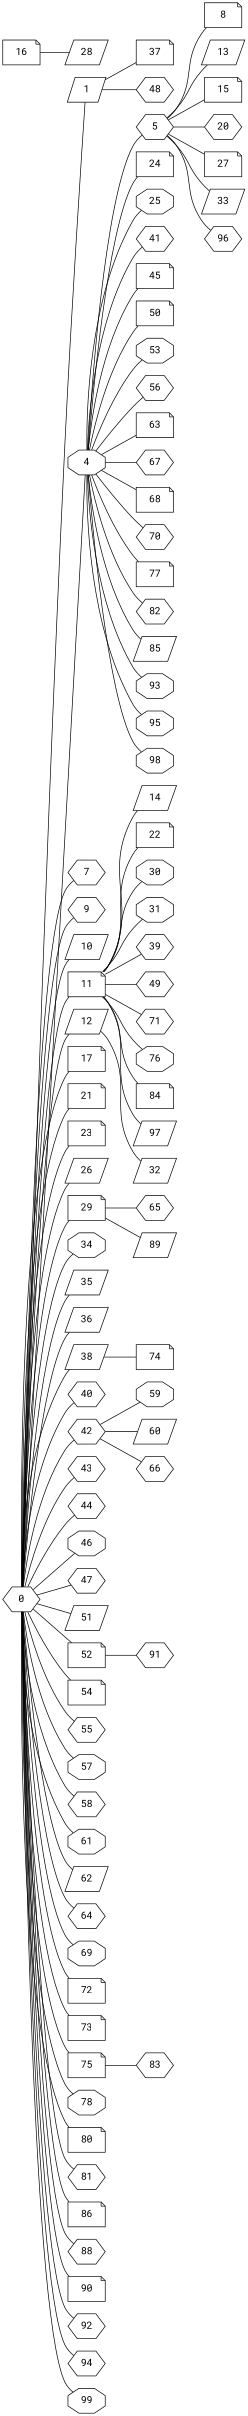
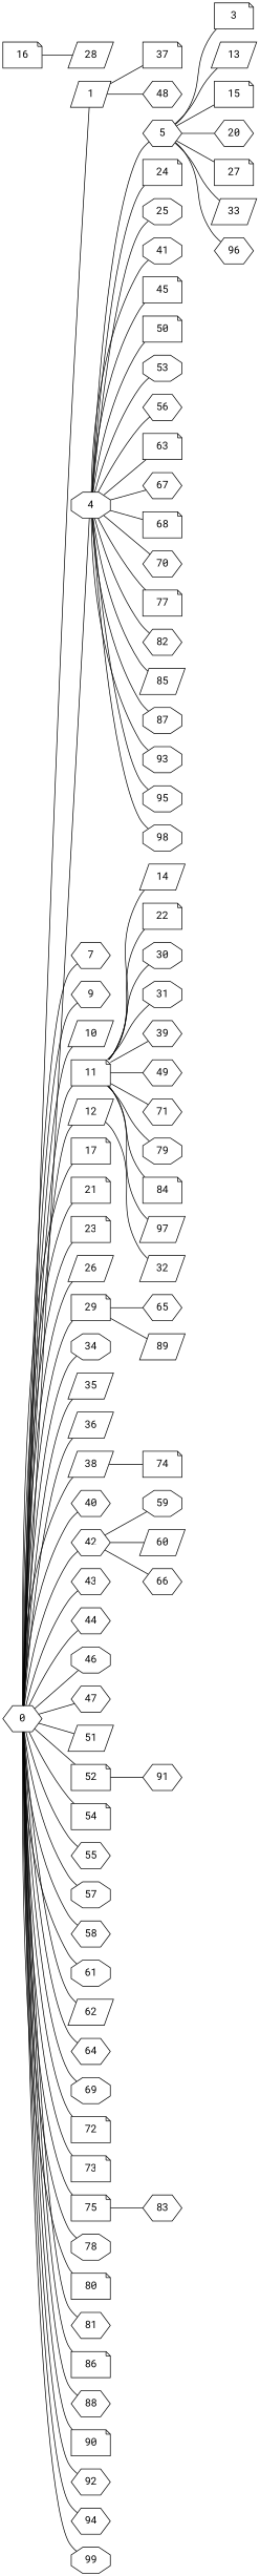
  graph {
    fontname="Roboto Mono"
    rankdir=LR
    node [fontname="Roboto Mono" shape=hexagon]
    edge [fontname="Roboto Mono"]
    n1 [label=1 shape=parallelogram]
    0
    4 [shape=octagon]
    7
    9
    10 [shape=parallelogram]
    11 [shape=note]
    12 [shape=parallelogram]
    17 [shape=note]
    21 [shape=note]
    23 [shape=note]
    26 [shape=parallelogram]
    29 [shape=note]
    34 [shape=octagon]
    35 [shape=parallelogram]
    36 [shape=parallelogram]
    38 [shape=parallelogram]
    40
    42
    43
    44
    46 [shape=octagon]
    47
    51 [shape=parallelogram]
    52 [shape=note]
    54 [shape=note]
    55
    57 [shape=octagon]
    58
    61 [shape=octagon]
    62 [shape=parallelogram]
    64
    69 [shape=octagon]
    72 [shape=note]
    73 [shape=note]
    75 [shape=note]
    78 [shape=octagon]
    80 [shape=note]
    81
    86 [shape=note]
    88
    90 [shape=note]
    92
    94
    99 [shape=octagon]
    37 [shape=note]
    48
    5
    24 [shape=note]
    25 [shape=octagon]
-   41
+   41 [shape=octagon]
    45 [shape=note]
    50 [shape=note]
    53 [shape=octagon]
    56
    63 [shape=note]
    67
    68 [shape=note]
    70
    77 [shape=note]
    82
    85 [shape=parallelogram]
+   87 [shape=octagon]
    93 [shape=octagon]
    95 [shape=octagon]
    98 [shape=octagon]
    14 [shape=parallelogram]
    22 [shape=note]
    30 [shape=octagon]
    31 [shape=octagon]
    39
    49
    71
-   79 [shape=octagon label=76]
+   79 [shape=octagon]
    84 [shape=note]
    97 [shape=parallelogram]
    32 [shape=parallelogram]
    65
    89 [shape=parallelogram]
    74 [shape=note]
    59 [shape=octagon]
    60 [shape=parallelogram]
    66
    91
    83
-   8 [shape=note]
+   8 [shape=note label=3]
    13 [shape=parallelogram]
    15 [shape=note]
    20
    27 [shape=note]
    33 [shape=parallelogram]
    96
    16 [shape=note]
    28 [shape=parallelogram]
    n1 -- 37
    n1 -- 48
    0 -- n1
    0 -- 4
    0 -- 7
    0 -- 9
    0 -- 10
    0 -- 11
    0 -- 12
    0 -- 17
    0 -- 21
    0 -- 23
    0 -- 26
    0 -- 29
    0 -- 34
    0 -- 35
    0 -- 36
    0 -- 38
    0 -- 40
    0 -- 42
    0 -- 43
    0 -- 44
    0 -- 46
    0 -- 47
    0 -- 51
    0 -- 52
    0 -- 54
    0 -- 55
    0 -- 57
    0 -- 58
    0 -- 61
    0 -- 62
    0 -- 64
    0 -- 69
    0 -- 72
    0 -- 73
    0 -- 75
    0 -- 78
    0 -- 80
    0 -- 81
    0 -- 86
    0 -- 88
    0 -- 90
    0 -- 92
    0 -- 94
    0 -- 99
    4 -- 5
    4 -- 24
    4 -- 25
    4 -- 41
    4 -- 45
    4 -- 50
    4 -- 53
    4 -- 56
    4 -- 63
    4 -- 67
    4 -- 68
    4 -- 70
    4 -- 77
    4 -- 82
    4 -- 85
+   4 -- 87
    4 -- 93
    4 -- 95
    4 -- 98
    11 -- 14
    11 -- 22
    11 -- 30
    11 -- 31
    11 -- 39
    11 -- 49
    11 -- 71
    11 -- 79
    11 -- 84
    11 -- 97
    12 -- 32
    29 -- 65
    29 -- 89
    38 -- 74
    42 -- 59
    42 -- 60
    42 -- 66
    52 -- 91
    75 -- 83
    5 -- 8
    5 -- 13
    5 -- 15
    5 -- 20
    5 -- 27
    5 -- 33
    5 -- 96
    16 -- 28
  }
